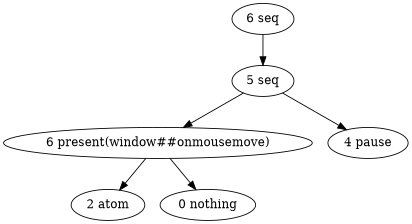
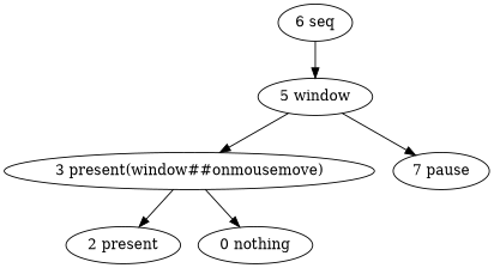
  digraph {
    n1 [label="6 seq"]
-   n2 [label="5 seq"]
-   n3 [label="6 present(window##onmousemove)"]
-   n4 [label="4 pause"]
-   n5 [label="2 atom"]
+   n2 [label="5 window"]
+   n3 [label="3 present(window##onmousemove)"]
+   n4 [label="7 pause"]
+   n5 [label="2 present"]
    n6 [label="0 nothing"]
    n1 -> n2
    n2 -> n3
    n2 -> n4
    n3 -> n5
    n3 -> n6
  }
